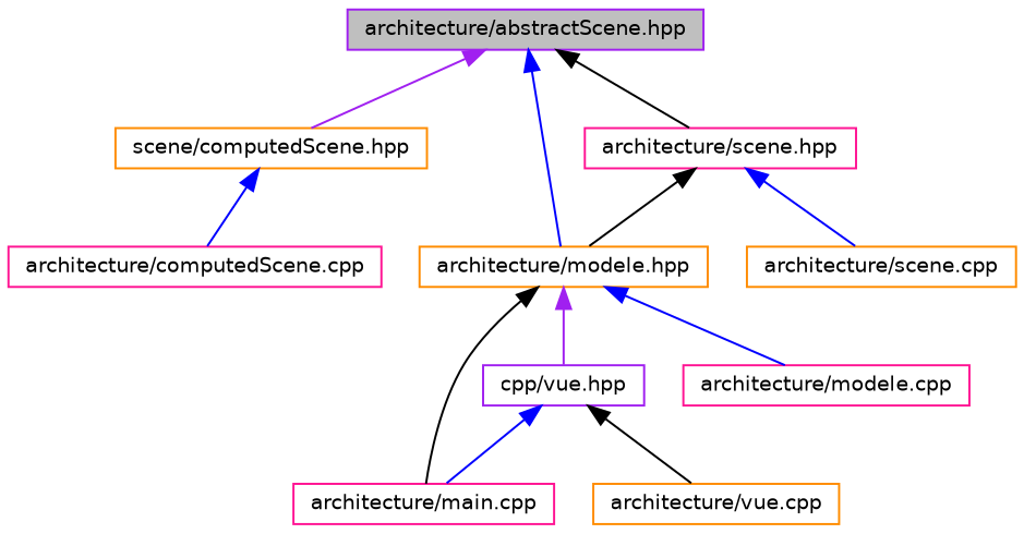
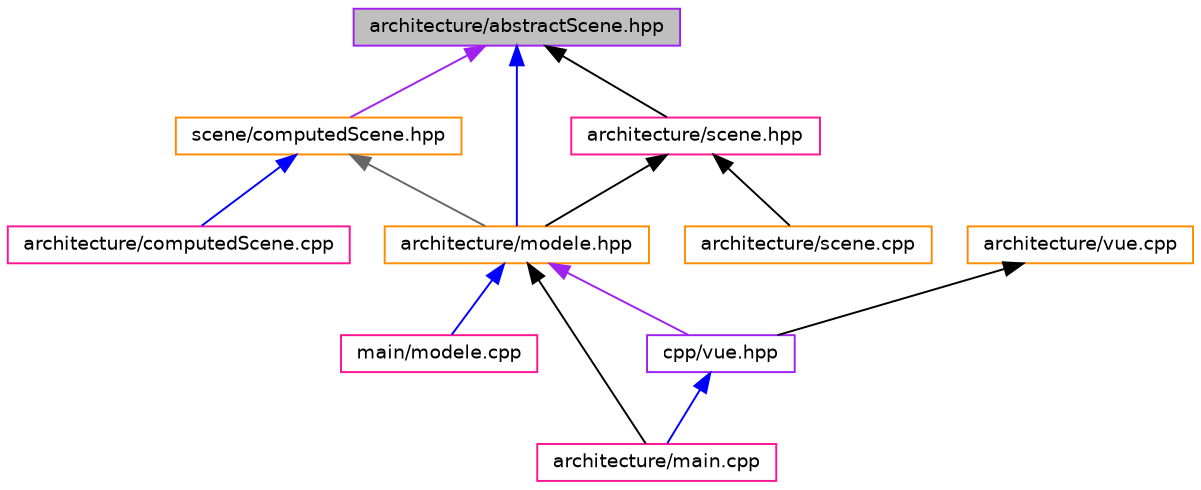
  digraph {
    fontname="DejaVu Sans"
    node [color=darkorange fillcolor=white fontname="DejaVu Sans" fontsize=10 shape=record style=filled]
    edge [color=blue dir=back fontname="DejaVu Sans" fontsize=10 labelfontname=Helvetica labelfontsize=10 style=solid]
    n1 [color=purple fillcolor=grey75 fontcolor=black height=0.2 label="architecture/abstractScene.hpp" width=0.4]
    n2 [height=0.2 label="scene/computedScene.hpp" width=0.4]
    n3 [height=0.2 label="architecture/modele.hpp" width=0.4]
    n4 [color=deeppink height=0.2 label="architecture/scene.hpp" width=0.4]
    n5 [color=deeppink height=0.2 label="architecture/computedScene.cpp" width=0.4]
    n6 [color=deeppink height=0.2 label="architecture/main.cpp" width=0.4]
    n7 [color=purple height=0.2 label="cpp/vue.hpp" width=0.4]
-   n8 [color=deeppink height=0.2 label="architecture/modele.cpp" width=0.4]
+   n8 [color=deeppink height=0.2 label="main/modele.cpp" width=0.4]
    n9 [height=0.2 label="architecture/scene.cpp" width=0.4]
    n10 [height=0.2 label="architecture/vue.cpp" width=0.4]
    n1 -> n2 [color=purple]
    n1 -> n3
    n1 -> n4 [color=black]
+   n2 -> n3 [color=gray40]
    n2 -> n5
    n3 -> n6 [color=black]
    n3 -> n7 [color=purple]
    n3 -> n8
    n4 -> n3 [color=black]
-   n4 -> n9
+   n4 -> n9 [color=black]
    n7 -> n6
-   n7 -> n10 [color=black]
+   n10 -> n7 [color=black]
  }
